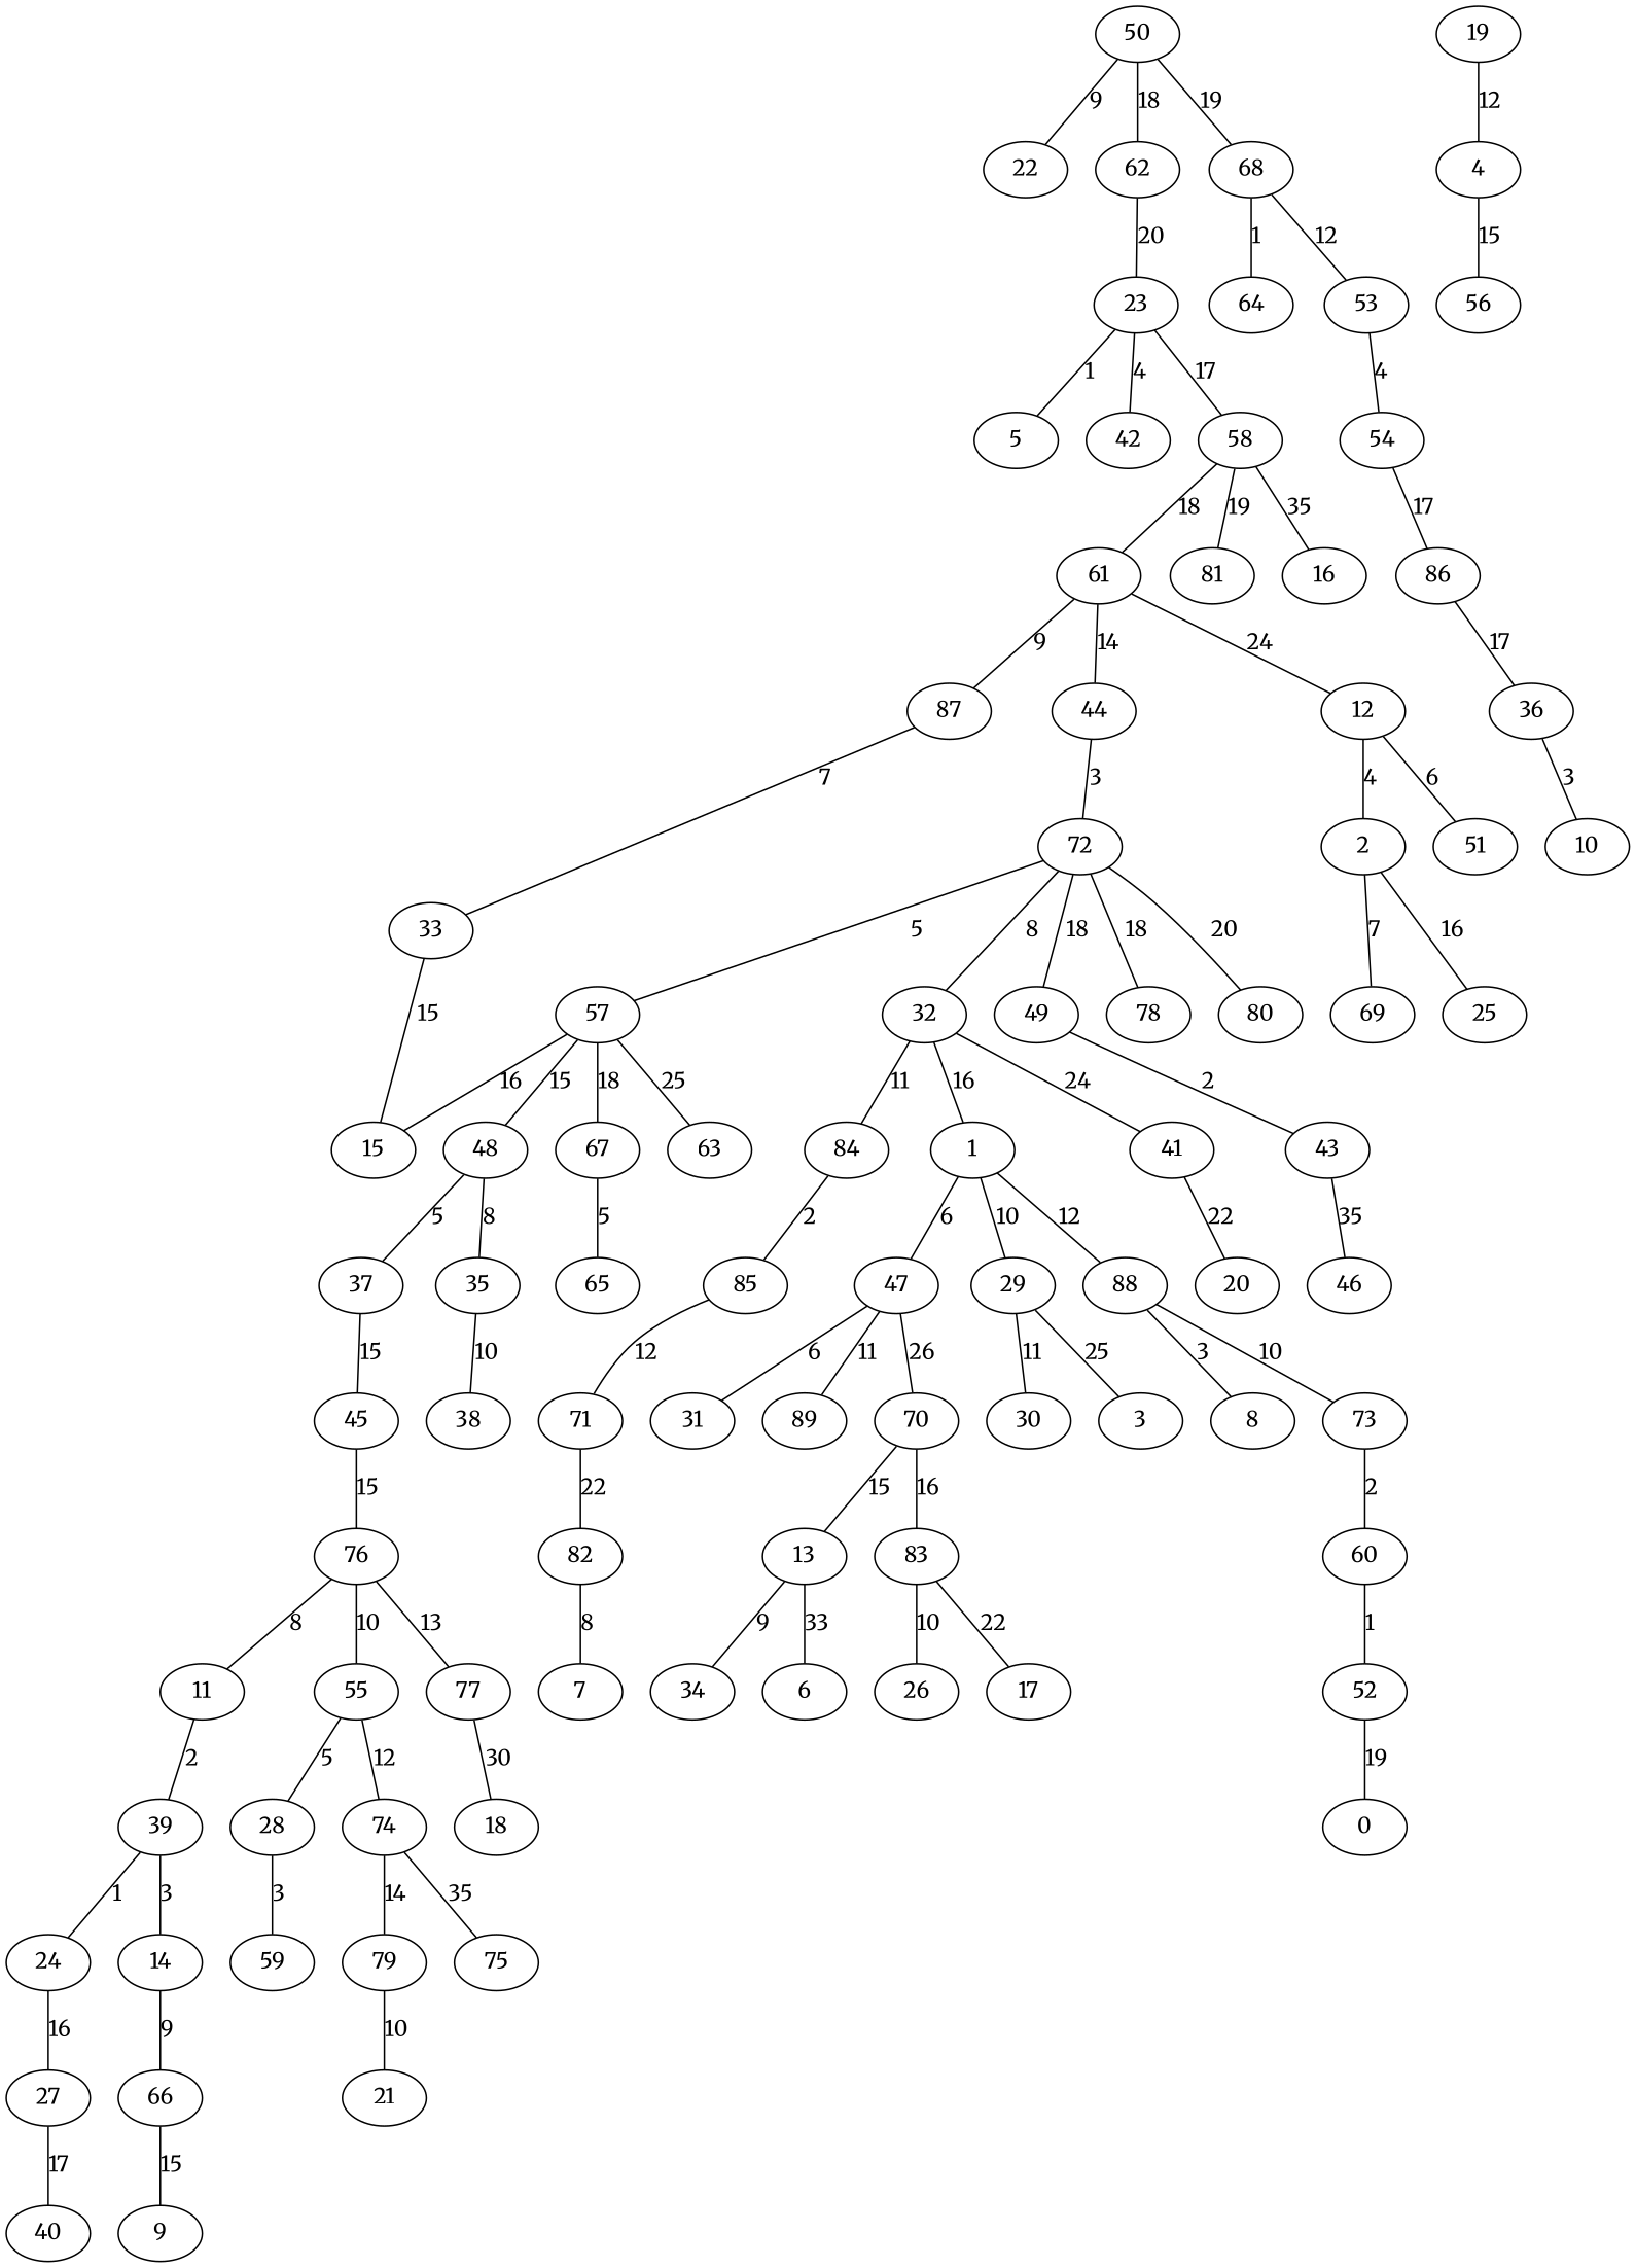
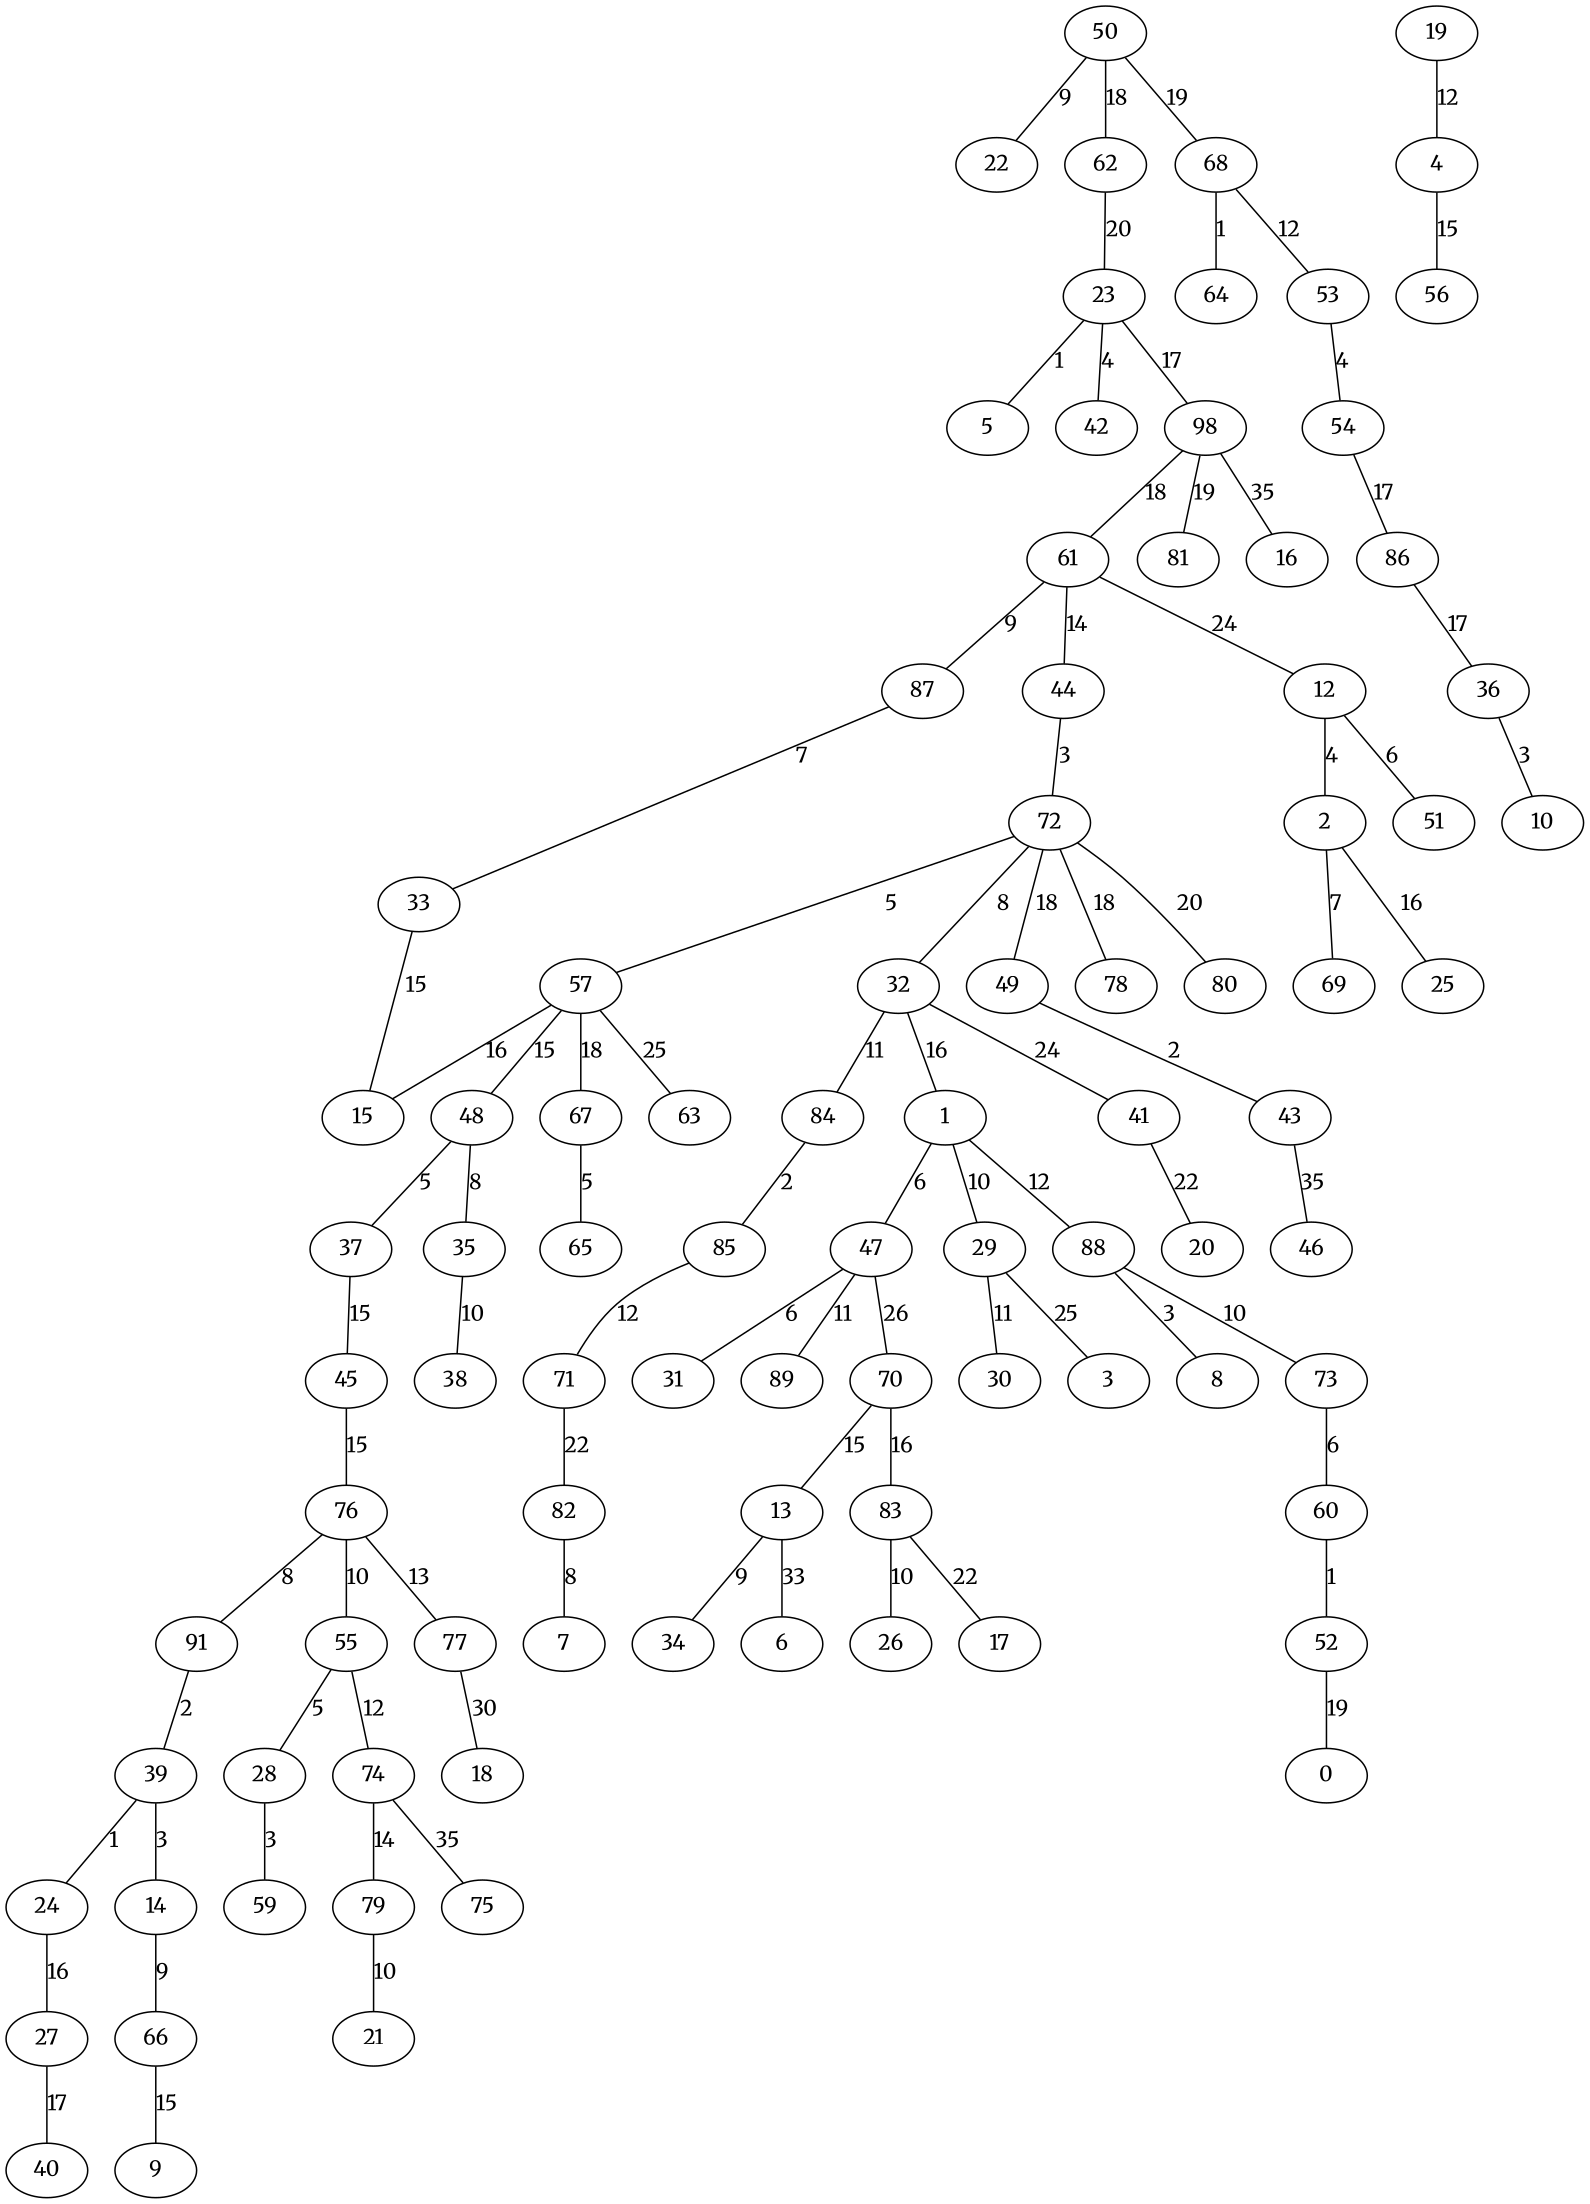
  graph {
    fontname=Merriweather
    node [fontname=Merriweather]
    edge [fontname=Merriweather]
    n1 [label=50]
    n2 [label=22]
    n3 [label=62]
    n4 [label=68]
    n5 [label=23]
    n6 [label=64]
    n7 [label=53]
    n8 [label=5]
    n9 [label=42]
-   n10 [label=58]
+   n10 [label=98]
    n11 [label=54]
    n12 [label=86]
    n13 [label=36]
    n14 [label=10]
    n15 [label=61]
    n16 [label=81]
    n17 [label=16]
    n18 [label=87]
    n19 [label=44]
    n20 [label=12]
    n21 [label=33]
    n22 [label=72]
    n23 [label=2]
    n24 [label=51]
    n25 [label=15]
    n26 [label=57]
    n27 [label=32]
    n28 [label=49]
    n29 [label=78]
    n30 [label=80]
    n31 [label=48]
    n32 [label=67]
    n33 [label=63]
    n34 [label=84]
    n35 [label=1]
    n36 [label=41]
    n37 [label=43]
    n38 [label=37]
    n39 [label=35]
    n40 [label=19]
    n41 [label=4]
    n42 [label=65]
    n43 [label=85]
    n44 [label=47]
    n45 [label=29]
    n46 [label=88]
    n47 [label=20]
    n48 [label=71]
    n49 [label=82]
    n50 [label=7]
    n51 [label=45]
    n52 [label=38]
    n53 [label=76]
-   n54 [label=11]
+   n54 [label=91]
    n55 [label=55]
    n56 [label=77]
    n57 [label=39]
    n58 [label=28]
    n59 [label=74]
    n60 [label=18]
    n61 [label=24]
    n62 [label=14]
    n63 [label=27]
    n64 [label=66]
    n65 [label=40]
    n66 [label=9]
    n67 [label=59]
    n68 [label=79]
    n69 [label=75]
    n70 [label=21]
    n71 [label=31]
    n72 [label=89]
    n73 [label=70]
    n74 [label=30]
    n75 [label=3]
    n76 [label=8]
    n77 [label=73]
    n78 [label=13]
    n79 [label=83]
    n80 [label=60]
    n81 [label=52]
    n82 [label=0]
    n83 [label=56]
    n84 [label=46]
    n85 [label=69]
    n86 [label=25]
    n87 [label=34]
    n88 [label=6]
    n89 [label=26]
    n90 [label=17]
    n1 -- n2 [label=9]
    n1 -- n3 [label=18]
    n1 -- n4 [label=19]
    n3 -- n5 [label=20]
    n4 -- n6 [label=1]
    n4 -- n7 [label=12]
    n5 -- n8 [label=1]
    n5 -- n9 [label=4]
    n5 -- n10 [label=17]
    n7 -- n11 [label=4]
    n10 -- n15 [label=18]
    n10 -- n16 [label=19]
    n10 -- n17 [label=35]
    n11 -- n12 [label=17]
    n12 -- n13 [label=17]
    n13 -- n14 [label=3]
    n15 -- n18 [label=9]
    n15 -- n19 [label=14]
    n15 -- n20 [label=24]
    n18 -- n21 [label=7]
    n19 -- n22 [label=3]
    n20 -- n23 [label=4]
    n20 -- n24 [label=6]
    n21 -- n25 [label=15]
    n22 -- n26 [label=5]
    n22 -- n27 [label=8]
    n22 -- n28 [label=18]
    n22 -- n29 [label=18]
    n22 -- n30 [label=20]
    n23 -- n85 [label=7]
    n23 -- n86 [label=16]
    n26 -- n25 [label=16]
    n26 -- n31 [label=15]
    n26 -- n32 [label=18]
    n26 -- n33 [label=25]
    n27 -- n34 [label=11]
    n27 -- n35 [label=16]
    n27 -- n36 [label=24]
    n28 -- n37 [label=2]
    n31 -- n38 [label=5]
    n31 -- n39 [label=8]
    n32 -- n42 [label=5]
    n34 -- n43 [label=2]
    n35 -- n44 [label=6]
    n35 -- n45 [label=10]
    n35 -- n46 [label=12]
    n36 -- n47 [label=22]
    n37 -- n84 [label=35]
    n38 -- n51 [label=15]
    n39 -- n52 [label=10]
    n40 -- n41 [label=12]
    n41 -- n83 [label=15]
    n43 -- n48 [label=12]
    n44 -- n71 [label=6]
    n44 -- n72 [label=11]
    n44 -- n73 [label=26]
    n45 -- n74 [label=11]
    n45 -- n75 [label=25]
    n46 -- n76 [label=3]
    n46 -- n77 [label=10]
    n48 -- n49 [label=22]
    n49 -- n50 [label=8]
    n51 -- n53 [label=15]
    n53 -- n54 [label=8]
    n53 -- n55 [label=10]
    n53 -- n56 [label=13]
    n54 -- n57 [label=2]
    n55 -- n58 [label=5]
    n55 -- n59 [label=12]
    n56 -- n60 [label=30]
    n57 -- n61 [label=1]
    n57 -- n62 [label=3]
    n58 -- n67 [label=3]
    n59 -- n68 [label=14]
    n59 -- n69 [label=35]
    n61 -- n63 [label=16]
    n62 -- n64 [label=9]
    n63 -- n65 [label=17]
    n64 -- n66 [label=15]
    n68 -- n70 [label=10]
    n73 -- n78 [label=15]
    n73 -- n79 [label=16]
-   n77 -- n80 [label=2]
+   n77 -- n80 [label=6]
    n78 -- n87 [label=9]
    n78 -- n88 [label=33]
    n79 -- n89 [label=10]
    n79 -- n90 [label=22]
    n80 -- n81 [label=1]
    n81 -- n82 [label=19]
  }
